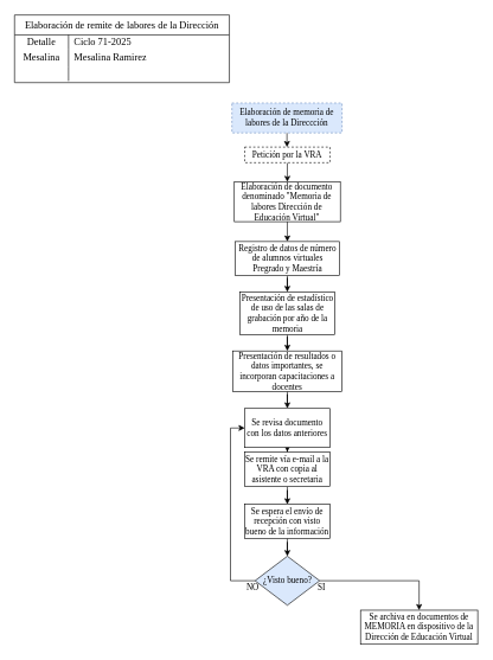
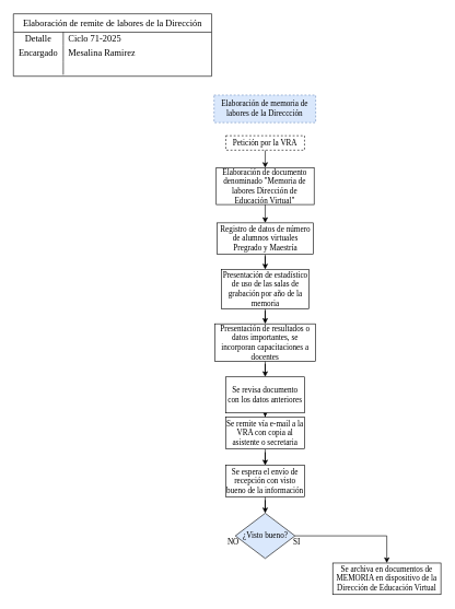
  <mxCell id="0" />
  <mxCell id="1" parent="0" />
  <mxCell id="2" value="Elaboración de remite de labores de la Dirección" style="shape=table;startSize=28;container=1;collapsible=0;childLayout=tableLayout;fixedRows=1;rowLines=0;fontStyle=0;strokeColor=default;fontSize=14;fontFamily=Times New Roman;" vertex="1" parent="1"><mxGeometry x="20" y="20" width="302.406" height="95.176" as="geometry" /></mxCell>
  <mxCell id="3" value="" style="shape=tableRow;horizontal=0;startSize=0;swimlaneHead=0;swimlaneBody=0;top=0;left=0;bottom=0;right=0;collapsible=0;dropTarget=0;fillColor=none;points=[[0,0.5],[1,0.5]];portConstraint=eastwest;strokeColor=inherit;fontSize=14;fontFamily=Times New Roman;" vertex="1" parent="2"><mxGeometry y="28" width="302.406" height="20" as="geometry" /></mxCell>
  <mxCell id="4" value="&lt;font&gt;Detalle&lt;/font&gt;&lt;div&gt;&lt;br&gt;&lt;/div&gt;" style="shape=partialRectangle;html=1;whiteSpace=wrap;connectable=0;fillColor=none;top=0;left=0;bottom=0;right=0;overflow=hidden;pointerEvents=1;strokeColor=inherit;fontSize=14;fontFamily=Times New Roman;" vertex="1" parent="3"><mxGeometry width="76" height="20" as="geometry"><mxRectangle width="76" height="20" as="alternateBounds" /></mxGeometry></mxCell>
  <mxCell id="5" value="&lt;font&gt;Ciclo 71-2025&lt;/font&gt;" style="shape=partialRectangle;html=1;whiteSpace=wrap;connectable=0;fillColor=none;top=0;left=0;bottom=0;right=0;align=left;spacingLeft=6;overflow=hidden;strokeColor=inherit;fontSize=14;fontFamily=Times New Roman;" vertex="1" parent="3"><mxGeometry x="76" width="226" height="20" as="geometry"><mxRectangle width="226" height="20" as="alternateBounds" /></mxGeometry></mxCell>
  <mxCell id="6" value="" style="shape=tableRow;horizontal=0;startSize=0;swimlaneHead=0;swimlaneBody=0;top=0;left=0;bottom=0;right=0;collapsible=0;dropTarget=0;fillColor=none;points=[[0,0.5],[1,0.5]];portConstraint=eastwest;strokeColor=inherit;fontSize=14;fontFamily=Times New Roman;" vertex="1" parent="2"><mxGeometry y="48" width="302.406" height="25" as="geometry" /></mxCell>
- <mxCell id="7" value="&lt;font&gt;Mesalina&lt;/font&gt;" style="shape=partialRectangle;html=1;whiteSpace=wrap;connectable=0;fillColor=none;top=0;left=0;bottom=0;right=0;overflow=hidden;strokeColor=inherit;fontSize=14;fontFamily=Times New Roman;" vertex="1" parent="6"><mxGeometry width="76" height="25" as="geometry"><mxRectangle width="76" height="25" as="alternateBounds" /></mxGeometry></mxCell>
+ <mxCell id="7" value="&lt;font&gt;Encargado&lt;/font&gt;" style="shape=partialRectangle;html=1;whiteSpace=wrap;connectable=0;fillColor=none;top=0;left=0;bottom=0;right=0;overflow=hidden;strokeColor=inherit;fontSize=14;fontFamily=Times New Roman;" vertex="1" parent="6"><mxGeometry width="76" height="25" as="geometry"><mxRectangle width="76" height="25" as="alternateBounds" /></mxGeometry></mxCell>
  <mxCell id="8" value="&lt;span&gt;Mesalina Ramirez&lt;/span&gt;" style="shape=partialRectangle;html=1;whiteSpace=wrap;connectable=0;fillColor=none;top=0;left=0;bottom=0;right=0;align=left;spacingLeft=6;overflow=hidden;strokeColor=inherit;fontSize=14;fontFamily=Times New Roman;" vertex="1" parent="6"><mxGeometry x="76" width="226" height="25" as="geometry"><mxRectangle width="226" height="25" as="alternateBounds" /></mxGeometry></mxCell>
  <mxCell id="9" value="" style="shape=tableRow;horizontal=0;startSize=0;swimlaneHead=0;swimlaneBody=0;top=0;left=0;bottom=0;right=0;collapsible=0;dropTarget=0;fillColor=none;points=[[0,0.5],[1,0.5]];portConstraint=eastwest;strokeColor=inherit;fontSize=14;fontFamily=Times New Roman;" vertex="1" parent="2"><mxGeometry y="73" width="302.406" height="20" as="geometry" /></mxCell>
  <mxCell id="10" value="" style="shape=partialRectangle;html=1;whiteSpace=wrap;connectable=0;fillColor=none;top=0;left=0;bottom=0;right=0;overflow=hidden;strokeColor=inherit;fontSize=14;fontFamily=Times New Roman;" vertex="1" parent="9"><mxGeometry width="76" height="20" as="geometry"><mxRectangle width="76" height="20" as="alternateBounds" /></mxGeometry></mxCell>
  <mxCell id="11" value="" style="shape=partialRectangle;html=1;whiteSpace=wrap;connectable=0;fillColor=none;top=0;left=0;bottom=0;right=0;align=left;spacingLeft=6;overflow=hidden;strokeColor=inherit;fontSize=14;fontFamily=Times New Roman;" vertex="1" parent="9"><mxGeometry x="76" width="226" height="20" as="geometry"><mxRectangle width="226" height="20" as="alternateBounds" /></mxGeometry></mxCell>
- <mxCell id="12" value="" style="edgeStyle=orthogonalEdgeStyle;rounded=0;orthogonalLoop=1;jettySize=auto;html=1;fontSize=12;" edge="1" parent="1" source="13" target="15"><mxGeometry relative="1" as="geometry" /></mxCell>
  <mxCell id="13" value="&lt;font&gt;Elaboración de memoria de labores de la Direccción&lt;/font&gt;" style="rounded=0;whiteSpace=wrap;html=1;fillColor=#dae8fc;strokeColor=#6c8ebf;fontFamily=Times New Roman;dashed=1;" vertex="1" parent="1"><mxGeometry x="326" y="144" width="155" height="42" as="geometry" /></mxCell>
  <mxCell id="14" value="" style="edgeStyle=orthogonalEdgeStyle;rounded=0;orthogonalLoop=1;jettySize=auto;html=1;fontSize=12;" edge="1" parent="1" source="15" target="17"><mxGeometry relative="1" as="geometry" /></mxCell>
  <mxCell id="15" value="&lt;font&gt;Petición por la VRA&lt;/font&gt;" style="whiteSpace=wrap;html=1;fontFamily=Times New Roman;rounded=0;fontSize=12;dashed=1;" vertex="1" parent="1"><mxGeometry x="344.01" y="206" width="120" height="22" as="geometry" /></mxCell>
  <mxCell id="16" value="" style="edgeStyle=orthogonalEdgeStyle;rounded=0;orthogonalLoop=1;jettySize=auto;html=1;fontSize=12;" edge="1" parent="1" source="17" target="19"><mxGeometry relative="1" as="geometry" /></mxCell>
  <mxCell id="17" value="&lt;font&gt;Elaboración de documento denominado &quot;Memoria de labores Dirección de Educación Virtual&quot;&lt;/font&gt;" style="whiteSpace=wrap;html=1;fontFamily=Times New Roman;rounded=0;fontSize=12;" vertex="1" parent="1"><mxGeometry x="329.38" y="255" width="149.25" height="56" as="geometry" /></mxCell>
  <mxCell id="18" value="" style="edgeStyle=orthogonalEdgeStyle;rounded=0;orthogonalLoop=1;jettySize=auto;html=1;fontSize=12;" edge="1" parent="1" source="19" target="21"><mxGeometry relative="1" as="geometry" /></mxCell>
  <mxCell id="19" value="&lt;font&gt;Registro de datos de número de alumnos virtuales Pregrado y Maestría&lt;/font&gt;" style="whiteSpace=wrap;html=1;fontFamily=Times New Roman;rounded=0;fontSize=12;" vertex="1" parent="1"><mxGeometry x="330.6" y="339" width="146.82" height="48" as="geometry" /></mxCell>
  <mxCell id="20" value="" style="edgeStyle=orthogonalEdgeStyle;rounded=0;orthogonalLoop=1;jettySize=auto;html=1;" edge="1" parent="1" source="21" target="23"><mxGeometry relative="1" as="geometry" /></mxCell>
  <mxCell id="21" value="Presentación de estadístico de uso de las salas de grabación por año de la memoria" style="whiteSpace=wrap;html=1;fontFamily=Times New Roman;rounded=0;fontSize=12;" vertex="1" parent="1"><mxGeometry x="337.51" y="410" width="133" height="60" as="geometry" /></mxCell>
  <mxCell id="22" value="" style="edgeStyle=orthogonalEdgeStyle;rounded=0;orthogonalLoop=1;jettySize=auto;html=1;" edge="1" parent="1" source="23" target="25"><mxGeometry relative="1" as="geometry" /></mxCell>
  <mxCell id="23" value="Presentación de resultados o datos importantes, se incorporan capacitaciones a docentes" style="whiteSpace=wrap;html=1;fontFamily=Times New Roman;rounded=0;" vertex="1" parent="1"><mxGeometry x="327.01" y="493" width="154" height="57" as="geometry" /></mxCell>
  <mxCell id="24" value="" style="edgeStyle=orthogonalEdgeStyle;rounded=0;orthogonalLoop=1;jettySize=auto;html=1;" edge="1" parent="1" source="25" target="27"><mxGeometry relative="1" as="geometry" /></mxCell>
  <mxCell id="25" value="Se revisa documento con los datos anteriores" style="whiteSpace=wrap;html=1;fontFamily=Times New Roman;rounded=0;" vertex="1" parent="1"><mxGeometry x="344" y="574" width="120" height="55" as="geometry" /></mxCell>
  <mxCell id="26" value="" style="edgeStyle=orthogonalEdgeStyle;rounded=0;orthogonalLoop=1;jettySize=auto;html=1;" edge="1" parent="1" source="27" target="29"><mxGeometry relative="1" as="geometry" /></mxCell>
  <mxCell id="27" value="Se remite vía e-mail a la VRA con copia al asistente o secretaria" style="whiteSpace=wrap;html=1;fontFamily=Times New Roman;rounded=0;" vertex="1" parent="1"><mxGeometry x="344" y="635" width="120" height="49" as="geometry" /></mxCell>
  <mxCell id="28" value="" style="edgeStyle=orthogonalEdgeStyle;rounded=0;orthogonalLoop=1;jettySize=auto;html=1;" edge="1" parent="1" source="29" target="32"><mxGeometry relative="1" as="geometry" /></mxCell>
  <mxCell id="29" value="Se espera el envío de recepción con visto bueno de la información" style="whiteSpace=wrap;html=1;fontFamily=Times New Roman;rounded=0;" vertex="1" parent="1"><mxGeometry x="344.01" y="709" width="120" height="48" as="geometry" /></mxCell>
  <mxCell id="30" value="" style="edgeStyle=orthogonalEdgeStyle;rounded=0;orthogonalLoop=1;jettySize=auto;html=1;" edge="1" parent="1" source="32" target="33"><mxGeometry relative="1" as="geometry" /></mxCell>
- <mxCell id="31" style="edgeStyle=orthogonalEdgeStyle;rounded=0;orthogonalLoop=1;jettySize=auto;html=1;exitX=0;exitY=0.5;exitDx=0;exitDy=0;entryX=0;entryY=0.5;entryDx=0;entryDy=0;" edge="1" parent="1" source="32" target="25"><mxGeometry relative="1" as="geometry" /></mxCell>
  <mxCell id="32" value="¿Visto bueno?" style="rhombus;whiteSpace=wrap;html=1;fontFamily=Times New Roman;rounded=0;fillColor=#dae8fc;" vertex="1" parent="1"><mxGeometry x="358.51" y="782" width="91" height="69" as="geometry" /></mxCell>
  <mxCell id="33" value="Se archiva en documentos de MEMORIA en dispositivo de la Dirección de Educación Virtual" style="whiteSpace=wrap;html=1;fontFamily=Times New Roman;rounded=0;" vertex="1" parent="1"><mxGeometry x="507" y="858" width="165" height="48" as="geometry" /></mxCell>
  <mxCell id="34" value="SI" style="text;html=1;align=center;verticalAlign=middle;resizable=0;points=[];autosize=1;strokeColor=none;fillColor=none;fontFamily=Times New Roman;" vertex="1" parent="1"><mxGeometry x="437" y="814" width="29" height="26" as="geometry" /></mxCell>
  <mxCell id="35" value="&lt;font face=&quot;Times New Roman&quot;&gt;NO&lt;/font&gt;" style="text;html=1;align=center;verticalAlign=middle;resizable=0;points=[];autosize=1;strokeColor=none;fillColor=none;" vertex="1" parent="1"><mxGeometry x="337.51" y="814" width="35" height="26" as="geometry" /></mxCell>
